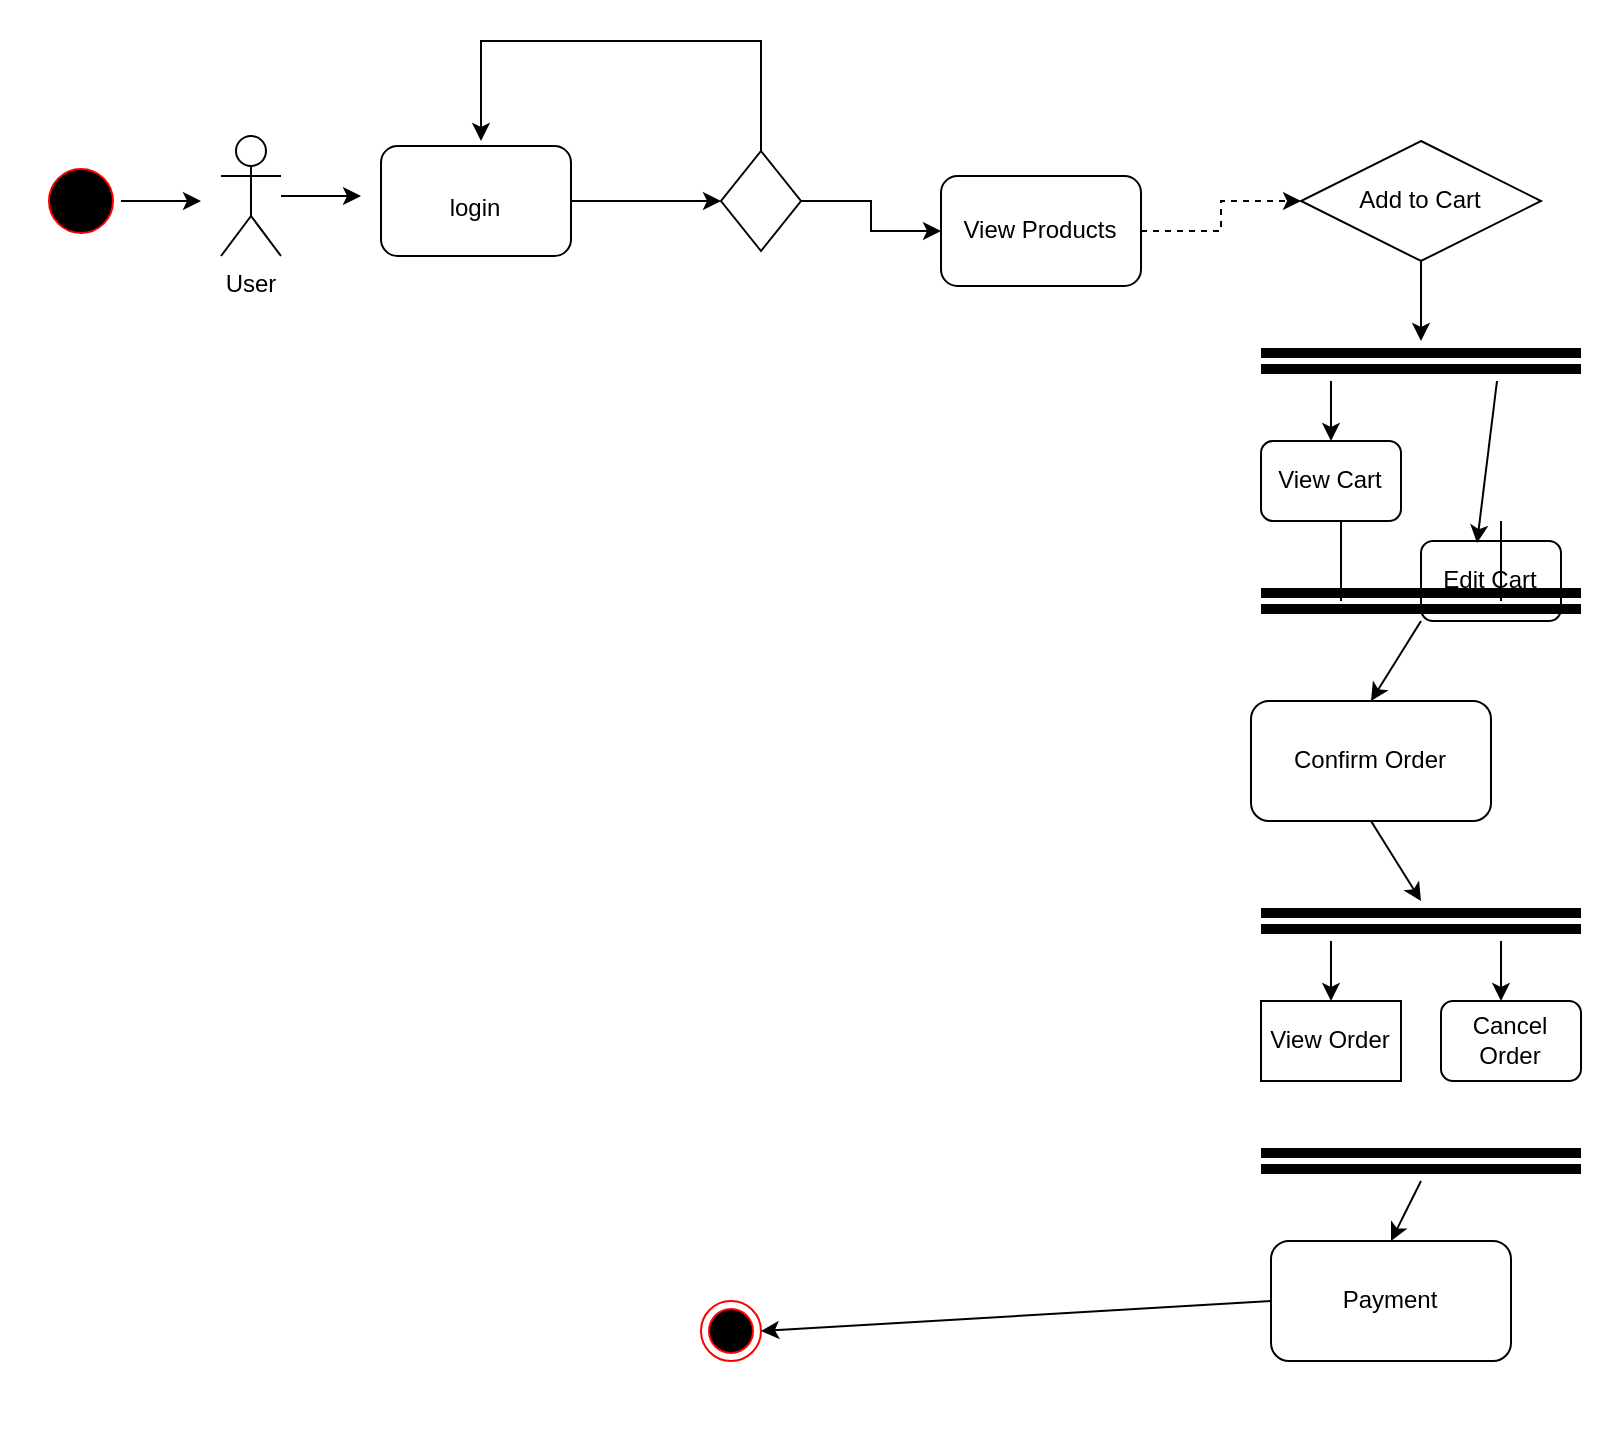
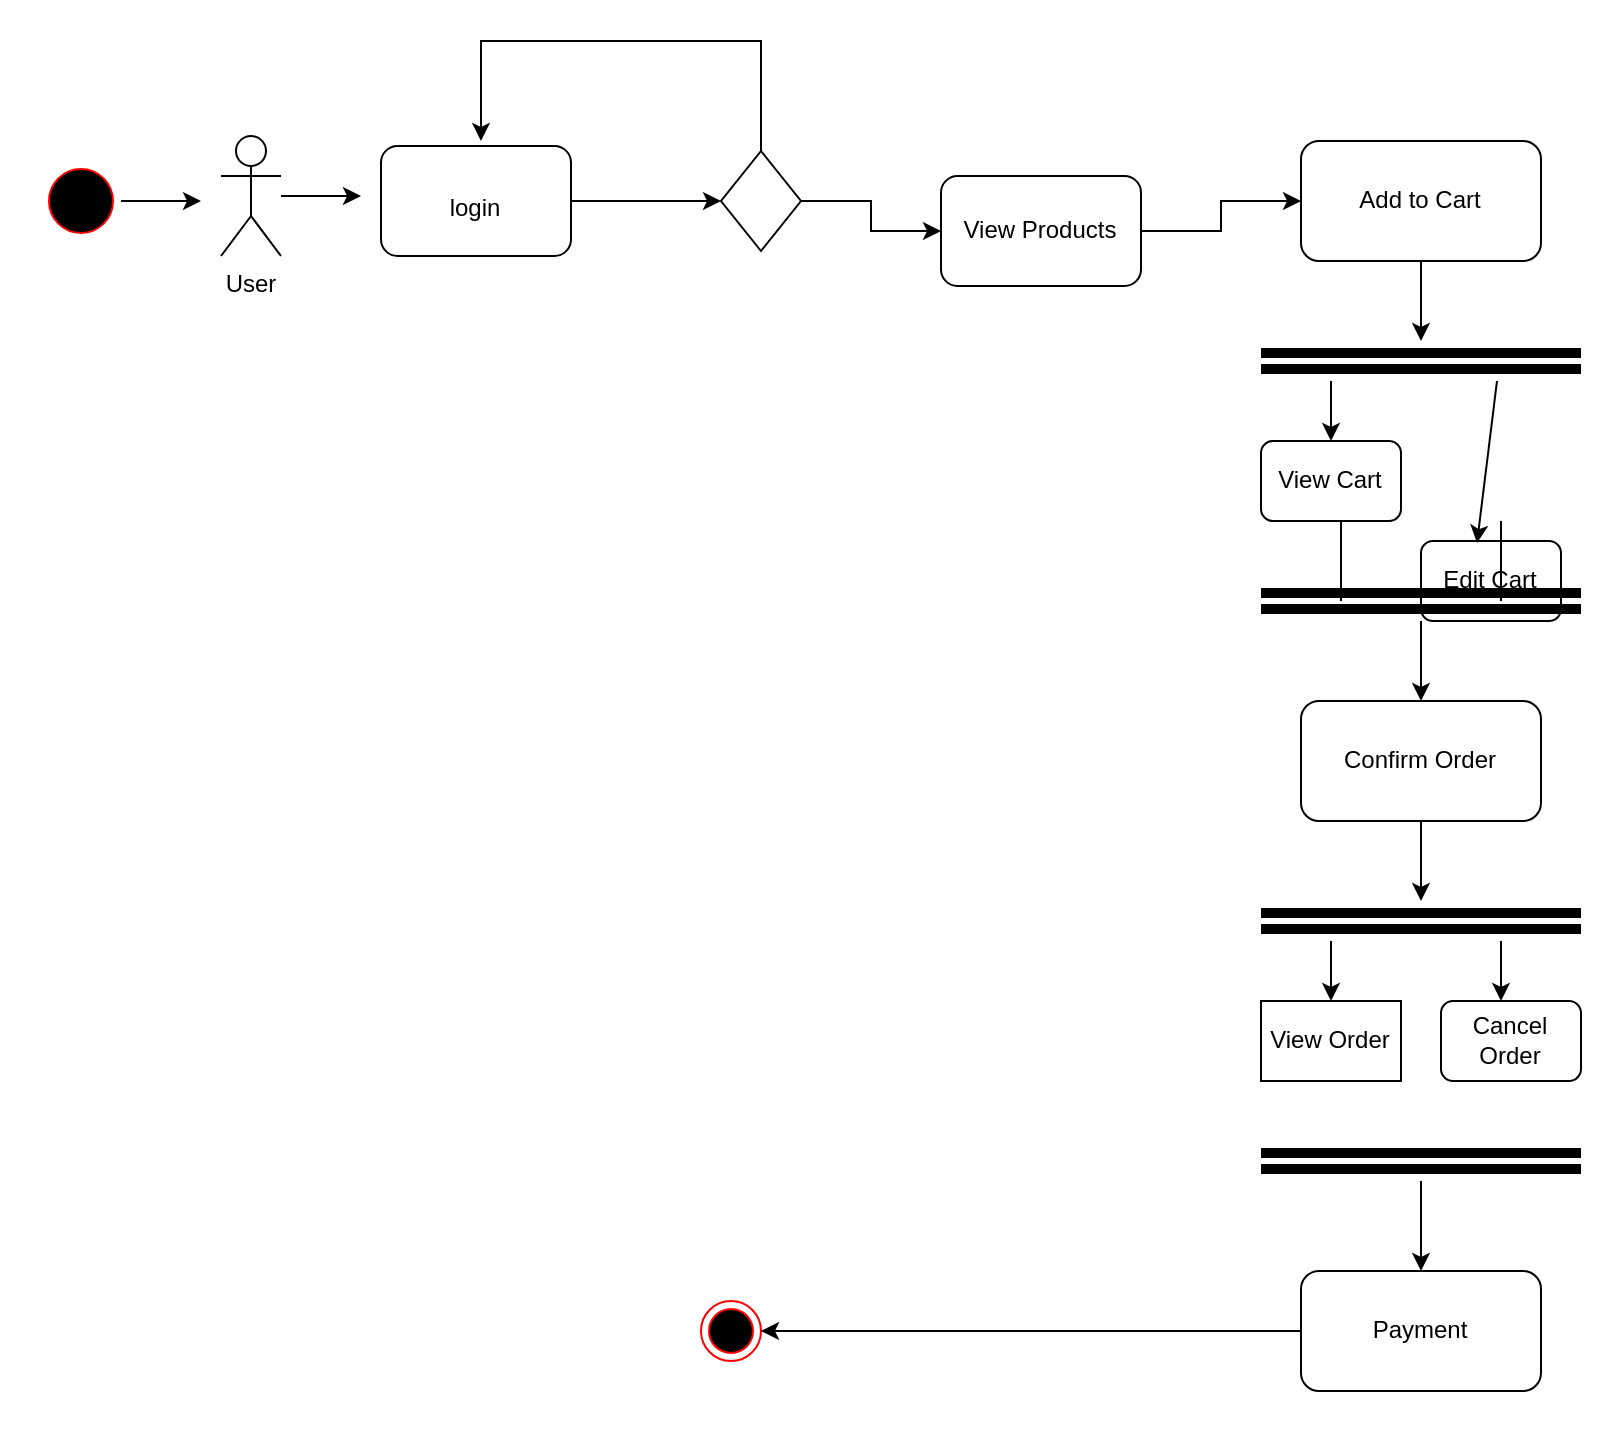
  <mxCell id="0" />
  <mxCell id="1" parent="0" />
  <mxCell id="2" value="" style="ellipse;html=1;shape=endState;fillColor=#000000;strokeColor=#ff0000;" parent="1" vertex="1"><mxGeometry x="350" y="650" width="30" height="30" as="geometry" /></mxCell>
  <mxCell id="3" style="edgeStyle=orthogonalEdgeStyle;rounded=0;orthogonalLoop=1;jettySize=auto;html=1;" parent="1" source="4" edge="1"><mxGeometry relative="1" as="geometry"><mxPoint x="100" y="100" as="targetPoint" /></mxGeometry></mxCell>
  <mxCell id="4" value="" style="ellipse;html=1;shape=startState;fillColor=#000000;strokeColor=#ff0000;fontSize=20;" parent="1" vertex="1"><mxGeometry x="20" y="80" width="40" height="40" as="geometry" /></mxCell>
  <mxCell id="5" value="" style="edgeStyle=orthogonalEdgeStyle;rounded=0;orthogonalLoop=1;jettySize=auto;html=1;" parent="1" source="6" target="8" edge="1"><mxGeometry relative="1" as="geometry" /></mxCell>
  <mxCell id="6" value="&lt;font style=&quot;font-size: 12px&quot;&gt;login&lt;/font&gt;" style="rounded=1;whiteSpace=wrap;html=1;fontSize=20;fillColor=none;strokeColor=default;" parent="1" vertex="1"><mxGeometry x="190" y="72.5" width="95" height="55" as="geometry" /></mxCell>
  <mxCell id="7" value="" style="edgeStyle=orthogonalEdgeStyle;rounded=0;orthogonalLoop=1;jettySize=auto;html=1;" parent="1" source="8" target="11" edge="1"><mxGeometry relative="1" as="geometry" /></mxCell>
  <mxCell id="8" value="" style="rhombus;whiteSpace=wrap;html=1;strokeColor=default;fillColor=none;" parent="1" vertex="1"><mxGeometry x="360" y="75" width="40" height="50" as="geometry" /></mxCell>
  <mxCell id="9" value="" style="endArrow=classic;html=1;rounded=0;exitX=0.5;exitY=0;exitDx=0;exitDy=0;" parent="1" source="8" edge="1"><mxGeometry width="50" height="50" relative="1" as="geometry"><mxPoint x="360" y="70" as="sourcePoint" /><mxPoint x="240" y="70" as="targetPoint" /><Array as="points"><mxPoint x="380" y="20" /><mxPoint x="240" y="20" /></Array></mxGeometry></mxCell>
- <mxCell id="10" value="" style="edgeStyle=orthogonalEdgeStyle;rounded=0;orthogonalLoop=1;jettySize=auto;html=1;fontSize=12;dashed=1;" parent="1" source="11" target="12" edge="1"><mxGeometry relative="1" as="geometry" /></mxCell>
+ <mxCell id="10" value="" style="edgeStyle=orthogonalEdgeStyle;rounded=0;orthogonalLoop=1;jettySize=auto;html=1;fontSize=12;" parent="1" source="11" target="12" edge="1"><mxGeometry relative="1" as="geometry" /></mxCell>
  <mxCell id="11" value="View Products" style="rounded=1;whiteSpace=wrap;html=1;fillColor=none;" parent="1" vertex="1"><mxGeometry x="470" y="87.5" width="100" height="55" as="geometry" /></mxCell>
- <mxCell id="12" value="Add to Cart" style="rhombus;whiteSpace=wrap;html=1;fillColor=none;" parent="1" vertex="1"><mxGeometry x="650" y="70" width="120" height="60" as="geometry" /></mxCell>
+ <mxCell id="12" value="Add to Cart" style="rounded=1;whiteSpace=wrap;html=1;fillColor=none;" parent="1" vertex="1"><mxGeometry x="650" y="70" width="120" height="60" as="geometry" /></mxCell>
  <mxCell id="13" value="" style="shape=link;html=1;rounded=0;fontSize=12;strokeColor=#000000;strokeWidth=5;endSize=11;startSize=1;" parent="1" edge="1"><mxGeometry width="100" relative="1" as="geometry"><mxPoint x="630" y="180" as="sourcePoint" /><mxPoint x="790" y="180" as="targetPoint" /></mxGeometry></mxCell>
  <mxCell id="14" value="" style="shape=link;html=1;rounded=0;fontSize=12;startSize=1;endSize=11;strokeColor=#000000;strokeWidth=5;" parent="1" edge="1"><mxGeometry width="100" relative="1" as="geometry"><mxPoint x="630" y="300" as="sourcePoint" /><mxPoint x="790" y="300" as="targetPoint" /></mxGeometry></mxCell>
  <mxCell id="15" value="View Cart" style="rounded=1;whiteSpace=wrap;html=1;fontSize=12;strokeColor=default;fillColor=none;" parent="1" vertex="1"><mxGeometry x="630" y="220" width="70" height="40" as="geometry" /></mxCell>
  <mxCell id="16" value="Edit Cart" style="rounded=1;whiteSpace=wrap;html=1;fontSize=12;strokeColor=default;fillColor=none;" parent="1" vertex="1"><mxGeometry x="710" y="270" width="70" height="40" as="geometry" /></mxCell>
  <mxCell id="17" value="" style="endArrow=classic;html=1;rounded=0;fontSize=12;startSize=6;endSize=6;strokeColor=default;strokeWidth=1;exitX=0.5;exitY=1;exitDx=0;exitDy=0;" parent="1" source="12" edge="1"><mxGeometry width="50" height="50" relative="1" as="geometry"><mxPoint x="680" y="180" as="sourcePoint" /><mxPoint x="710" y="170" as="targetPoint" /></mxGeometry></mxCell>
  <mxCell id="18" value="" style="endArrow=classic;html=1;rounded=0;fontSize=12;startSize=6;endSize=6;strokeColor=default;strokeWidth=1;entryX=0.5;entryY=0;entryDx=0;entryDy=0;" parent="1" target="15" edge="1"><mxGeometry width="50" height="50" relative="1" as="geometry"><mxPoint x="665" y="190" as="sourcePoint" /><mxPoint x="690" y="190" as="targetPoint" /></mxGeometry></mxCell>
  <mxCell id="19" value="" style="endArrow=classic;html=1;rounded=0;fontSize=12;startSize=6;endSize=6;strokeColor=default;strokeWidth=1;entryX=0.4;entryY=0.025;entryDx=0;entryDy=0;entryPerimeter=0;" parent="1" target="16" edge="1"><mxGeometry width="50" height="50" relative="1" as="geometry"><mxPoint x="748" y="190" as="sourcePoint" /><mxPoint x="780" y="190" as="targetPoint" /></mxGeometry></mxCell>
  <mxCell id="20" value="" style="endArrow=none;html=1;rounded=0;fontSize=12;startSize=6;endSize=6;strokeColor=default;strokeWidth=1;" parent="1" edge="1"><mxGeometry width="50" height="50" relative="1" as="geometry"><mxPoint x="670" y="300" as="sourcePoint" /><mxPoint x="670" y="260" as="targetPoint" /></mxGeometry></mxCell>
  <mxCell id="21" value="" style="endArrow=none;html=1;rounded=0;fontSize=12;startSize=6;endSize=6;strokeColor=default;strokeWidth=1;" parent="1" edge="1"><mxGeometry width="50" height="50" relative="1" as="geometry"><mxPoint x="750" y="280" as="sourcePoint" /><mxPoint x="750" y="300" as="targetPoint" /><Array as="points"><mxPoint x="750" y="260" /></Array></mxGeometry></mxCell>
- <mxCell id="22" value="Confirm Order" style="rounded=1;whiteSpace=wrap;html=1;fontSize=12;strokeColor=default;fillColor=none;" parent="1" vertex="1"><mxGeometry x="625" y="350" width="120" height="60" as="geometry" /></mxCell>
- <mxCell id="23" value="Payment" style="whiteSpace=wrap;html=1;fillColor=none;rounded=1;" parent="1" vertex="1"><mxGeometry x="635" y="620" width="120" height="60" as="geometry" /></mxCell>
+ <mxCell id="22" value="Confirm Order" style="rounded=1;whiteSpace=wrap;html=1;fontSize=12;strokeColor=default;fillColor=none;" parent="1" vertex="1"><mxGeometry x="650" y="350" width="120" height="60" as="geometry" /></mxCell>
+ <mxCell id="23" value="Payment" style="whiteSpace=wrap;html=1;fillColor=none;rounded=1;" parent="1" vertex="1"><mxGeometry x="650" y="635" width="120" height="60" as="geometry" /></mxCell>
  <mxCell id="24" value="" style="endArrow=classic;html=1;rounded=0;fontSize=12;startSize=6;endSize=6;strokeColor=default;strokeWidth=1;entryX=0.5;entryY=0;entryDx=0;entryDy=0;" parent="1" target="22" edge="1"><mxGeometry width="50" height="50" relative="1" as="geometry"><mxPoint x="710" y="310" as="sourcePoint" /><mxPoint x="740" y="310" as="targetPoint" /></mxGeometry></mxCell>
  <mxCell id="25" value="" style="endArrow=classic;html=1;rounded=0;fontSize=12;startSize=6;endSize=6;strokeColor=default;strokeWidth=1;exitX=0;exitY=0.5;exitDx=0;exitDy=0;entryX=1;entryY=0.5;entryDx=0;entryDy=0;" parent="1" source="23" target="2" edge="1"><mxGeometry width="50" height="50" relative="1" as="geometry"><mxPoint x="480" y="470" as="sourcePoint" /><mxPoint x="530" y="420" as="targetPoint" /></mxGeometry></mxCell>
  <mxCell id="26" value="" style="shape=link;html=1;rounded=0;fontSize=12;startSize=6;endSize=6;strokeColor=default;strokeWidth=5;" parent="1" edge="1"><mxGeometry width="100" relative="1" as="geometry"><mxPoint x="630" y="460" as="sourcePoint" /><mxPoint x="790" y="460" as="targetPoint" /></mxGeometry></mxCell>
  <mxCell id="27" value="" style="endArrow=classic;html=1;rounded=0;fontSize=12;startSize=6;endSize=6;strokeColor=default;strokeWidth=1;exitX=0.5;exitY=1;exitDx=0;exitDy=0;" parent="1" source="22" edge="1"><mxGeometry width="50" height="50" relative="1" as="geometry"><mxPoint x="680" y="460" as="sourcePoint" /><mxPoint x="710" y="450" as="targetPoint" /></mxGeometry></mxCell>
  <mxCell id="28" value="" style="shape=link;html=1;rounded=0;fontSize=12;startSize=6;endSize=6;strokeColor=default;strokeWidth=5;" parent="1" edge="1"><mxGeometry width="100" relative="1" as="geometry"><mxPoint x="630" y="580" as="sourcePoint" /><mxPoint x="790" y="580" as="targetPoint" /></mxGeometry></mxCell>
  <mxCell id="29" value="View Order" style="whiteSpace=wrap;html=1;fontSize=12;strokeColor=default;fillColor=none;rounded=0;" parent="1" vertex="1"><mxGeometry x="630" y="500" width="70" height="40" as="geometry" /></mxCell>
  <mxCell id="30" value="Cancel Order" style="rounded=1;whiteSpace=wrap;html=1;fontSize=12;strokeColor=default;fillColor=none;" parent="1" vertex="1"><mxGeometry x="720" y="500" width="70" height="40" as="geometry" /></mxCell>
  <mxCell id="31" value="" style="endArrow=classic;html=1;rounded=0;fontSize=12;startSize=6;endSize=6;strokeColor=default;strokeWidth=1;entryX=0.5;entryY=0;entryDx=0;entryDy=0;" parent="1" target="23" edge="1"><mxGeometry width="50" height="50" relative="1" as="geometry"><mxPoint x="710" y="590" as="sourcePoint" /><mxPoint x="740" y="590" as="targetPoint" /></mxGeometry></mxCell>
  <mxCell id="32" style="edgeStyle=orthogonalEdgeStyle;rounded=0;orthogonalLoop=1;jettySize=auto;html=1;" parent="1" source="33" edge="1"><mxGeometry relative="1" as="geometry"><mxPoint x="180" y="97.5" as="targetPoint" /></mxGeometry></mxCell>
  <mxCell id="33" value="User" style="shape=umlActor;verticalLabelPosition=bottom;verticalAlign=top;html=1;outlineConnect=0;" parent="1" vertex="1"><mxGeometry x="110" y="67.5" width="30" height="60" as="geometry" /></mxCell>
  <mxCell id="34" value="" style="endArrow=classic;html=1;rounded=0;entryX=0.5;entryY=0;entryDx=0;entryDy=0;" edge="1" parent="1" target="29"><mxGeometry width="50" height="50" relative="1" as="geometry"><mxPoint x="665" y="470" as="sourcePoint" /><mxPoint x="680" y="465" as="targetPoint" /></mxGeometry></mxCell>
  <mxCell id="35" value="" style="endArrow=classic;html=1;rounded=0;entryX=0.5;entryY=0;entryDx=0;entryDy=0;" edge="1" parent="1"><mxGeometry width="50" height="50" relative="1" as="geometry"><mxPoint x="750" y="470" as="sourcePoint" /><mxPoint x="750" y="500" as="targetPoint" /></mxGeometry></mxCell>
